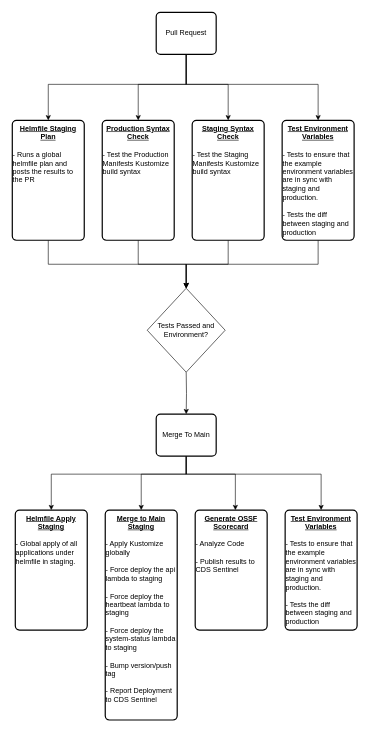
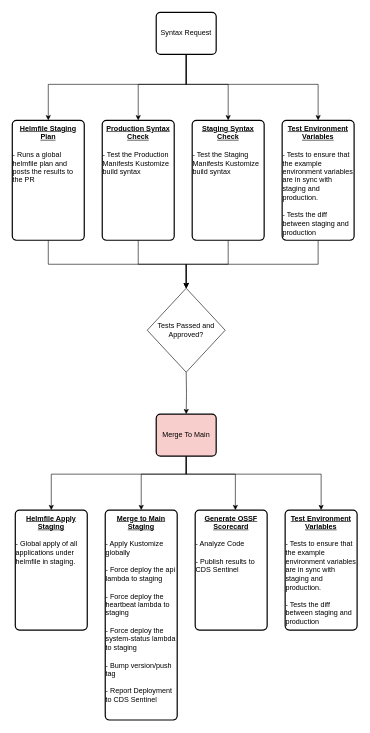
  <mxCell id="0" />
  <mxCell id="1" parent="0" />
  <mxCell id="2" style="edgeStyle=orthogonalEdgeStyle;rounded=0;orthogonalLoop=1;jettySize=auto;html=1;" edge="1" parent="1" source="6" target="8"><mxGeometry relative="1" as="geometry"><Array as="points"><mxPoint x="310" y="140" /><mxPoint x="80" y="140" /></Array></mxGeometry></mxCell>
  <mxCell id="3" style="edgeStyle=orthogonalEdgeStyle;rounded=0;orthogonalLoop=1;jettySize=auto;html=1;entryX=0.5;entryY=0;entryDx=0;entryDy=0;" edge="1" parent="1" source="6" target="18"><mxGeometry relative="1" as="geometry"><Array as="points"><mxPoint x="310" y="140" /><mxPoint x="230" y="140" /></Array></mxGeometry></mxCell>
  <mxCell id="4" style="edgeStyle=orthogonalEdgeStyle;rounded=0;orthogonalLoop=1;jettySize=auto;html=1;" edge="1" parent="1" source="6" target="20"><mxGeometry relative="1" as="geometry"><Array as="points"><mxPoint x="310" y="140" /><mxPoint x="380" y="140" /></Array></mxGeometry></mxCell>
  <mxCell id="5" style="edgeStyle=orthogonalEdgeStyle;rounded=0;orthogonalLoop=1;jettySize=auto;html=1;" edge="1" parent="1" source="6" target="22"><mxGeometry relative="1" as="geometry"><Array as="points"><mxPoint x="310" y="140" /><mxPoint x="530" y="140" /></Array></mxGeometry></mxCell>
- <mxCell id="6" value="Pull Request" style="rounded=1;whiteSpace=wrap;html=1;absoluteArcSize=1;arcSize=14;strokeWidth=2;" vertex="1" parent="1"><mxGeometry x="260" y="20" width="100" height="70" as="geometry" /></mxCell>
+ <mxCell id="6" value="Syntax Request" style="rounded=1;whiteSpace=wrap;html=1;absoluteArcSize=1;arcSize=14;strokeWidth=2;" vertex="1" parent="1"><mxGeometry x="260" y="20" width="100" height="70" as="geometry" /></mxCell>
  <mxCell id="7" style="edgeStyle=orthogonalEdgeStyle;rounded=0;orthogonalLoop=1;jettySize=auto;html=1;" edge="1" parent="1" source="8" target="12"><mxGeometry relative="1" as="geometry"><Array as="points"><mxPoint x="80" y="440" /><mxPoint x="310" y="440" /></Array></mxGeometry></mxCell>
  <mxCell id="8" value="&lt;div&gt;&lt;b&gt;&lt;u&gt;Helmfile Staging Plan&lt;/u&gt;&lt;/b&gt;&lt;/div&gt;&lt;div&gt;&lt;b&gt;&lt;u&gt;&lt;br&gt;&lt;/u&gt;&lt;/b&gt;&lt;/div&gt;&lt;div style=&quot;text-align: left;&quot;&gt;- Runs a global helmfile plan and posts the results to the PR&lt;/div&gt;" style="rounded=1;whiteSpace=wrap;html=1;absoluteArcSize=1;arcSize=14;strokeWidth=2;verticalAlign=top;" vertex="1" parent="1"><mxGeometry x="20" y="200" width="120" height="200" as="geometry" /></mxCell>
  <mxCell id="9" value="&lt;div&gt;&lt;span style=&quot;text-align: left; background-color: initial;&quot;&gt;&lt;b&gt;&lt;u&gt;Generate OSSF Scorecard&lt;/u&gt;&lt;/b&gt;&lt;/span&gt;&lt;/div&gt;&lt;div&gt;&lt;span style=&quot;background-color: initial; text-align: left;&quot;&gt;&lt;br&gt;&lt;/span&gt;&lt;/div&gt;&lt;div style=&quot;text-align: left;&quot;&gt;&lt;span style=&quot;background-color: initial;&quot;&gt;- Analyze Code&lt;/span&gt;&lt;/div&gt;&lt;div style=&quot;text-align: left;&quot;&gt;&lt;span style=&quot;background-color: initial;&quot;&gt;&lt;br&gt;&lt;/span&gt;&lt;/div&gt;&lt;div style=&quot;text-align: left;&quot;&gt;- Publish results to CDS Sentinel&lt;/div&gt;" style="rounded=1;whiteSpace=wrap;html=1;absoluteArcSize=1;arcSize=14;strokeWidth=2;verticalAlign=top;" vertex="1" parent="1"><mxGeometry x="325" y="850" width="120" height="200" as="geometry" /></mxCell>
  <mxCell id="10" value="&lt;div&gt;&lt;b&gt;&lt;u&gt;Helmfile Apply Staging&lt;/u&gt;&lt;/b&gt;&lt;/div&gt;&lt;div&gt;&lt;br&gt;&lt;/div&gt;&lt;div style=&quot;text-align: left;&quot;&gt;- Global apply of all applications under helmfile in staging.&lt;/div&gt;" style="rounded=1;whiteSpace=wrap;html=1;absoluteArcSize=1;arcSize=14;strokeWidth=2;verticalAlign=top;" vertex="1" parent="1"><mxGeometry x="25" y="850" width="120" height="200" as="geometry" /></mxCell>
  <mxCell id="11" value="&lt;div&gt;&lt;b&gt;&lt;u&gt;Merge to Main Staging&lt;/u&gt;&lt;/b&gt;&lt;/div&gt;&lt;div&gt;&lt;br&gt;&lt;/div&gt;&lt;div style=&quot;text-align: left;&quot;&gt;- Apply Kustomize globally&lt;br&gt;&lt;br&gt;- Force deploy the api lambda to staging&lt;/div&gt;&lt;div style=&quot;text-align: left;&quot;&gt;&lt;br&gt;&lt;/div&gt;&lt;div style=&quot;text-align: left;&quot;&gt;- Force deploy the heartbeat lambda to staging&lt;/div&gt;&lt;div style=&quot;text-align: left;&quot;&gt;&lt;br&gt;&lt;/div&gt;&lt;div style=&quot;text-align: left;&quot;&gt;- Force deploy the system-status lambda to staging&lt;/div&gt;&lt;div style=&quot;text-align: left;&quot;&gt;&lt;br&gt;&lt;/div&gt;&lt;div style=&quot;text-align: left;&quot;&gt;- Bump version/push tag&lt;/div&gt;&lt;div style=&quot;text-align: left;&quot;&gt;&lt;br&gt;&lt;/div&gt;&lt;div style=&quot;text-align: left;&quot;&gt;- Report Deployment to CDS&amp;nbsp;&lt;span style=&quot;color: rgba(0, 0, 0, 0); font-family: monospace; font-size: 0px; text-wrap: nowrap; background-color: initial;&quot;&gt;%3CmxGraphModel%3E%3Croot%3E%3CmxCell%20id%3D%220%22%2F%3E%3CmxCell%20id%3D%221%22%20parent%3D%220%22%2F%3E%3CmxCell%20id%3D%222%22%20value%3D%22Tests%20Passed%20and%20Approved%3F%22%20style%3D%22shape%3Drhombus%3Bhtml%3D1%3Bdashed%3D0%3BwhiteSpace%3Dwrap%3Bperimeter%3DrhombusPerimeter%3B%22%20vertex%3D%221%22%20parent%3D%221%22%3E%3CmxGeometry%20x%3D%22275%22%20y%3D%22440%22%20width%3D%22130%22%20height%3D%22140%22%20as%3D%22geometry%22%2F%3E%3C%2FmxCell%3E%3C%2Froot%3E%3C%2FmxGraphModel%3E&lt;/span&gt;&lt;span style=&quot;background-color: initial;&quot;&gt;Sentinel&lt;/span&gt;&lt;/div&gt;&lt;div style=&quot;text-align: left;&quot;&gt;&lt;span style=&quot;background-color: initial; color: rgba(0, 0, 0, 0); font-family: monospace; font-size: 0px; text-wrap: nowrap;&quot;&gt;%3CmxGraphModel%3E%3Croot%3E%3CmxCell%20id%3D%220%22%2F%3E%3CmxCell%20id%3D%221%22%20parent%3D%220%22%2F%3E%3CmxCell%20id%3D%222%22%20value%3D%22%26lt%3Bdiv%26gt%3B%26lt%3Bb%26gt%3B%26lt%3Bu%26gt%3BCodeQL%26lt%3B%2Fu%26gt%3B%26lt%3B%2Fb%26gt%3B%26lt%3B%2Fdiv%26gt%3B%26lt%3Bdiv%26gt%3B%26lt%3Bbr%26gt%3B%26lt%3B%2Fdiv%26gt%3B%26lt%3Bdiv%20style%3D%26quot%3Btext-align%3A%20left%3B%26quot%3B%26gt%3B-%20Analyze%20Javascript%26lt%3B%2Fdiv%26gt%3B%26lt%3Bdiv%20style%3D%26quot%3Btext-align%3A%20left%3B%26quot%3B%26gt%3B%26lt%3Bbr%26gt%3B%26lt%3B%2Fdiv%26gt%3B%26lt%3Bdiv%20style%3D%26quot%3Btext-align%3A%20left%3B%26quot%3B%26gt%3B-%20Analyze%20Python%26lt%3B%2Fdiv%26gt%3B%26lt%3Bdiv%20style%3D%26quot%3Btext-align%3A%20left%3B%26quot%3B%26gt%3B%26lt%3Bbr%26gt%3B%26lt%3B%2Fdiv%26gt%3B%22%20style%3D%22rounded%3D1%3BwhiteSpace%3Dwrap%3Bhtml%3D1%3BabsoluteArcSize%3D1%3BarcSize%3D14%3BstrokeWidth%3D2%3BverticalAlign%3Dtop%3B%22%20vertex%3D%221%22%20parent%3D%221%22%3E%3CmxGeometry%20x%3D%22130%22%20y%3D%22710%22%20width%3D%22120%22%20height%3D%22200%22%20as%3D%22geometry%22%2F%3E%3C%2FmxCell%3E%3C%2Froot%3E%3C%2FmxGraphModel%3E&lt;/span&gt;&lt;/div&gt;" style="rounded=1;whiteSpace=wrap;html=1;absoluteArcSize=1;arcSize=14;strokeWidth=2;verticalAlign=top;" vertex="1" parent="1"><mxGeometry x="175" y="850" width="120" height="350" as="geometry" /></mxCell>
- <mxCell id="12" value="Tests Passed and Environment?" style="shape=rhombus;html=1;dashed=0;whiteSpace=wrap;perimeter=rhombusPerimeter;" vertex="1" parent="1"><mxGeometry x="245" y="480" width="130" height="140" as="geometry" /></mxCell>
+ <mxCell id="12" value="Tests Passed and Approved?" style="shape=rhombus;html=1;dashed=0;whiteSpace=wrap;perimeter=rhombusPerimeter;" vertex="1" parent="1"><mxGeometry x="245" y="480" width="130" height="140" as="geometry" /></mxCell>
  <mxCell id="13" style="edgeStyle=orthogonalEdgeStyle;rounded=0;orthogonalLoop=1;jettySize=auto;html=1;" edge="1" parent="1" source="16" target="10"><mxGeometry relative="1" as="geometry"><Array as="points"><mxPoint x="310" y="790" /><mxPoint x="85" y="790" /></Array></mxGeometry></mxCell>
  <mxCell id="14" style="edgeStyle=orthogonalEdgeStyle;rounded=0;orthogonalLoop=1;jettySize=auto;html=1;entryX=0.5;entryY=0;entryDx=0;entryDy=0;" edge="1" parent="1" source="16" target="11"><mxGeometry relative="1" as="geometry"><Array as="points"><mxPoint x="310" y="790" /><mxPoint x="235" y="790" /></Array></mxGeometry></mxCell>
  <mxCell id="15" style="edgeStyle=orthogonalEdgeStyle;rounded=0;orthogonalLoop=1;jettySize=auto;html=1;entryX=0.5;entryY=0;entryDx=0;entryDy=0;" edge="1" parent="1" source="16" target="24"><mxGeometry relative="1" as="geometry"><Array as="points"><mxPoint x="310" y="790" /><mxPoint x="535" y="790" /></Array></mxGeometry></mxCell>
- <mxCell id="16" value="Merge To Main" style="rounded=1;whiteSpace=wrap;html=1;absoluteArcSize=1;arcSize=14;strokeWidth=2;" vertex="1" parent="1"><mxGeometry x="260" y="690" width="100" height="70" as="geometry" /></mxCell>
+ <mxCell id="16" value="Merge To Main" style="rounded=1;whiteSpace=wrap;html=1;absoluteArcSize=1;arcSize=14;strokeWidth=2;fillColor=#f8cecc;" vertex="1" parent="1"><mxGeometry x="260" y="690" width="100" height="70" as="geometry" /></mxCell>
  <mxCell id="17" style="edgeStyle=orthogonalEdgeStyle;rounded=0;orthogonalLoop=1;jettySize=auto;html=1;entryX=0.5;entryY=0;entryDx=0;entryDy=0;" edge="1" parent="1" source="18" target="12"><mxGeometry relative="1" as="geometry" /></mxCell>
  <mxCell id="18" value="&lt;div&gt;&lt;b&gt;&lt;u&gt;Production Syntax Check&lt;/u&gt;&lt;/b&gt;&lt;/div&gt;&lt;div&gt;&lt;b&gt;&lt;u&gt;&lt;br&gt;&lt;/u&gt;&lt;/b&gt;&lt;/div&gt;&lt;div style=&quot;text-align: left;&quot;&gt;- Test the Production Manifests Kustomize build syntax&lt;/div&gt;" style="rounded=1;whiteSpace=wrap;html=1;absoluteArcSize=1;arcSize=14;strokeWidth=2;verticalAlign=top;" vertex="1" parent="1"><mxGeometry x="170" y="200" width="120" height="200" as="geometry" /></mxCell>
  <mxCell id="19" style="edgeStyle=orthogonalEdgeStyle;rounded=0;orthogonalLoop=1;jettySize=auto;html=1;entryX=0.5;entryY=0;entryDx=0;entryDy=0;" edge="1" parent="1" source="20" target="12"><mxGeometry relative="1" as="geometry" /></mxCell>
  <mxCell id="20" value="&lt;div&gt;&lt;b&gt;&lt;u&gt;Staging Syntax Check&lt;/u&gt;&lt;/b&gt;&lt;/div&gt;&lt;div&gt;&lt;b&gt;&lt;u&gt;&lt;br&gt;&lt;/u&gt;&lt;/b&gt;&lt;/div&gt;&lt;div style=&quot;text-align: left;&quot;&gt;- Test the Staging Manifests Kustomize build syntax&lt;/div&gt;" style="rounded=1;whiteSpace=wrap;html=1;absoluteArcSize=1;arcSize=14;strokeWidth=2;verticalAlign=top;" vertex="1" parent="1"><mxGeometry x="320" y="200" width="120" height="200" as="geometry" /></mxCell>
  <mxCell id="21" style="edgeStyle=orthogonalEdgeStyle;rounded=0;orthogonalLoop=1;jettySize=auto;html=1;" edge="1" parent="1" source="22" target="12"><mxGeometry relative="1" as="geometry"><Array as="points"><mxPoint x="530" y="440" /><mxPoint x="310" y="440" /></Array></mxGeometry></mxCell>
  <mxCell id="22" value="&lt;div&gt;&lt;b&gt;&lt;u&gt;Test Environment Variables&lt;/u&gt;&lt;/b&gt;&lt;/div&gt;&lt;div&gt;&lt;b&gt;&lt;u&gt;&lt;br&gt;&lt;/u&gt;&lt;/b&gt;&lt;/div&gt;&lt;div style=&quot;text-align: left;&quot;&gt;- Tests to ensure that the example environment variables are in sync with staging and production.&lt;/div&gt;&lt;div style=&quot;text-align: left;&quot;&gt;&lt;br&gt;&lt;/div&gt;&lt;div style=&quot;text-align: left;&quot;&gt;- Tests the diff between staging and production&lt;/div&gt;" style="rounded=1;whiteSpace=wrap;html=1;absoluteArcSize=1;arcSize=14;strokeWidth=2;verticalAlign=top;" vertex="1" parent="1"><mxGeometry x="470" y="200" width="120" height="200" as="geometry" /></mxCell>
  <mxCell id="23" style="edgeStyle=orthogonalEdgeStyle;rounded=0;orthogonalLoop=1;jettySize=auto;html=1;entryX=0.5;entryY=0;entryDx=0;entryDy=0;" edge="1" parent="1" target="16"><mxGeometry relative="1" as="geometry"><mxPoint x="310" y="620" as="sourcePoint" /></mxGeometry></mxCell>
  <mxCell id="24" value="&lt;div&gt;&lt;b&gt;&lt;u&gt;Test Environment Variables&lt;/u&gt;&lt;/b&gt;&lt;/div&gt;&lt;div&gt;&lt;b&gt;&lt;u&gt;&lt;br&gt;&lt;/u&gt;&lt;/b&gt;&lt;/div&gt;&lt;div style=&quot;text-align: left;&quot;&gt;- Tests to ensure that the example environment variables are in sync with staging and production.&lt;/div&gt;&lt;div style=&quot;text-align: left;&quot;&gt;&lt;br&gt;&lt;/div&gt;&lt;div style=&quot;text-align: left;&quot;&gt;- Tests the diff between staging and production&lt;/div&gt;" style="rounded=1;whiteSpace=wrap;html=1;absoluteArcSize=1;arcSize=14;strokeWidth=2;verticalAlign=top;" vertex="1" parent="1"><mxGeometry x="475" y="850" width="120" height="200" as="geometry" /></mxCell>
  <mxCell id="25" style="edgeStyle=orthogonalEdgeStyle;rounded=0;orthogonalLoop=1;jettySize=auto;html=1;entryX=0.558;entryY=0;entryDx=0;entryDy=0;entryPerimeter=0;" edge="1" parent="1" source="16" target="9"><mxGeometry relative="1" as="geometry"><Array as="points"><mxPoint x="310" y="790" /><mxPoint x="392" y="790" /></Array></mxGeometry></mxCell>
